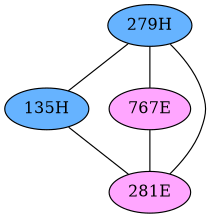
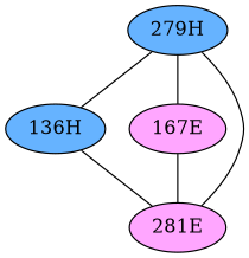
  graph {
    node [fillcolor="#66B3FF" style=radial]
    edge [penwidth=1]
    n1 [label="279H"]
-   "136H" [label="135H"]
-   "167E" [fillcolor="#FFA6FF" label="767E"]
+   "136H"
+   "167E" [fillcolor="#FFA6FF"]
    "281E" [fillcolor="#FFA6FF"]
    n1 -- "136H"
    n1 -- "167E"
    n1 -- "281E"
    "136H" -- "281E"
    "167E" -- "281E"
  }
